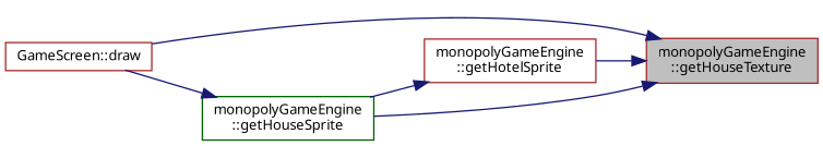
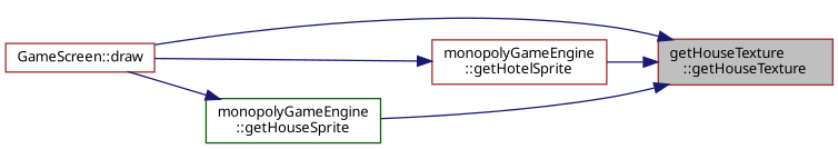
  digraph {
    rankdir=RL
    fontname="Noto Sans"
    node [color=brown fillcolor=white fontname="Noto Sans" fontsize=10 shape=record style=filled]
    edge [color=midnightblue dir=back fontname="Noto Sans" fontsize=10 labelfontname=Helvetica labelfontsize=10 style=solid]
-   n1 [fillcolor=grey75 fontcolor=black height=0.2 label="monopolyGameEngine\l::getHouseTexture" width=0.4]
+   n1 [fillcolor=grey75 fontcolor=black height=0.2 label="getHouseTexture\l::getHouseTexture" width=0.4]
    n2 [height=0.2 label="GameScreen::draw" width=0.4]
    n3 [height=0.2 label="monopolyGameEngine\l::getHotelSprite" width=0.4]
    n4 [color=darkgreen height=0.2 label="monopolyGameEngine\l::getHouseSprite" width=0.4]
    n1 -> n2
    n1 -> n3
    n1 -> n4
-   n3 -> n4
+   n3 -> n2
    n4 -> n2
  }
